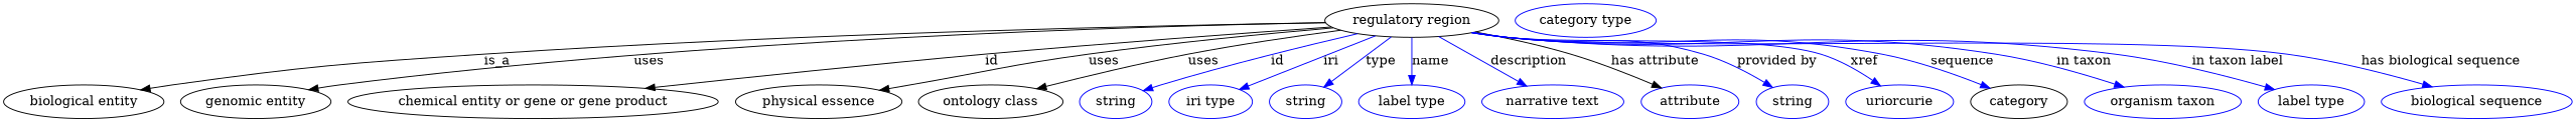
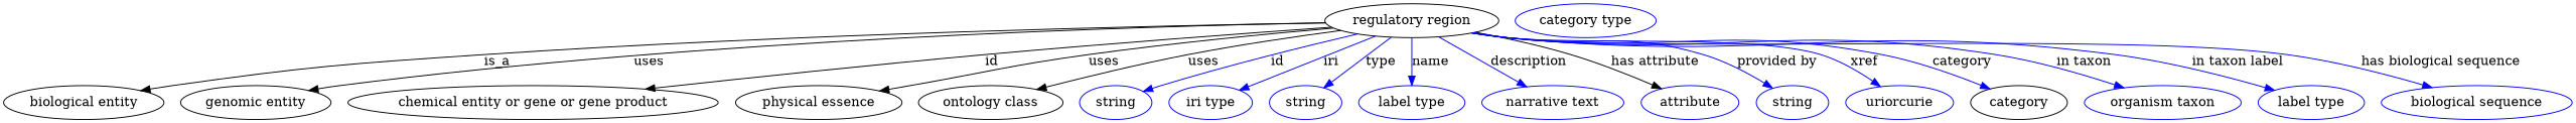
  digraph {
    node [color=blue]
    edge [color=blue style=solid]
    n1 [height=0.5 label="regulatory region" width=2.5637 color=""]
    "biological entity" [height=0.5 width=2.3651 color=""]
    "genomic entity" [height=0.5 width=2.2206 color=""]
    "chemical entity or gene or gene product" [height=0.5 width=5.4703 color=""]
    "physical essence" [height=0.5 width=2.4553 color=""]
    "ontology class" [height=0.5 width=2.1304 color=""]
    n7 [height=0.5 label=string width=1.0652]
    n8 [height=0.5 label="iri type" width=1.2277]
    n9 [height=0.5 label=string width=1.0652]
    n10 [height=0.5 label="label type" width=1.5707]
    n11 [height=0.5 label="narrative text" width=2.0943]
    n12 [height=0.5 label=attribute width=1.4443]
    n13 [height=0.5 label=string width=1.0652]
    n14 [height=0.5 label=uriorcurie width=1.5887]
    category [height=0.5 width=1.4263 color=""]
    n16 [height=0.5 label="organism taxon" width=2.3109]
    n17 [height=0.5 label="label type" width=1.5707]
    n18 [height=0.5 label="biological sequence" width=2.8164]
    n19 [height=0.5 label="category type" width=2.0762]
    n1 -> "biological entity" [label=is_a color="" style=""]
    n1 -> "genomic entity" [label=uses color="" style=""]
    n1 -> "chemical entity or gene or gene product" [label=id color="" style=""]
    n1 -> "physical essence" [label=uses color="" style=""]
    n1 -> "ontology class" [label=uses color="" style=""]
    n1 -> n7 [label=id]
    n1 -> n8 [label=iri]
    n1 -> n9 [label=type]
    n1 -> n10 [label=name]
    n1 -> n11 [label=description]
    n1 -> n12 [color=black label="has attribute"]
    n1 -> n13 [label="provided by"]
    n1 -> n14 [label=xref]
-   n1 -> category [label=sequence]
+   n1 -> category [label=category]
    n1 -> n16 [label="in taxon"]
    n1 -> n17 [label="in taxon label"]
    n1 -> n18 [label="has biological sequence"]
  }
